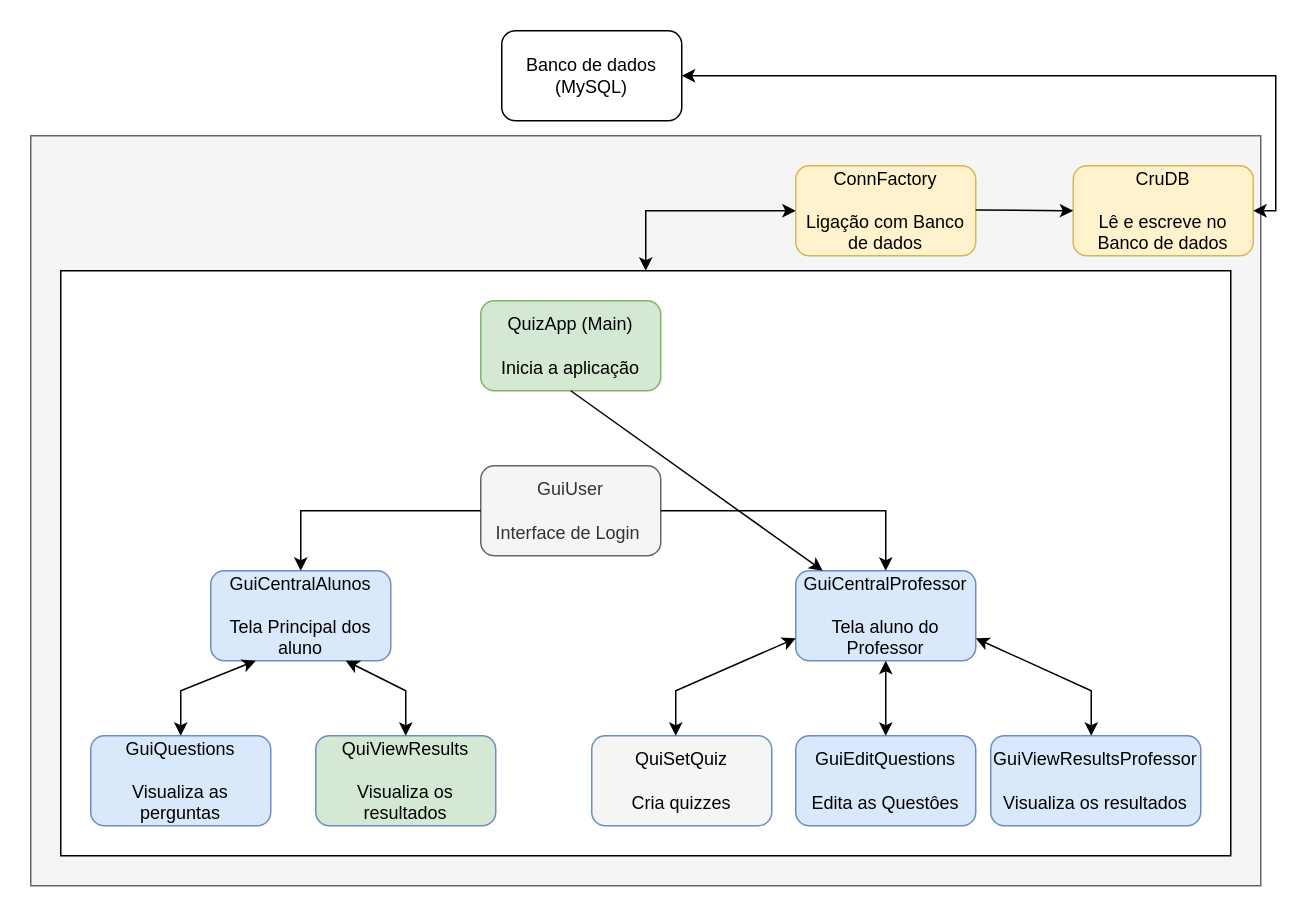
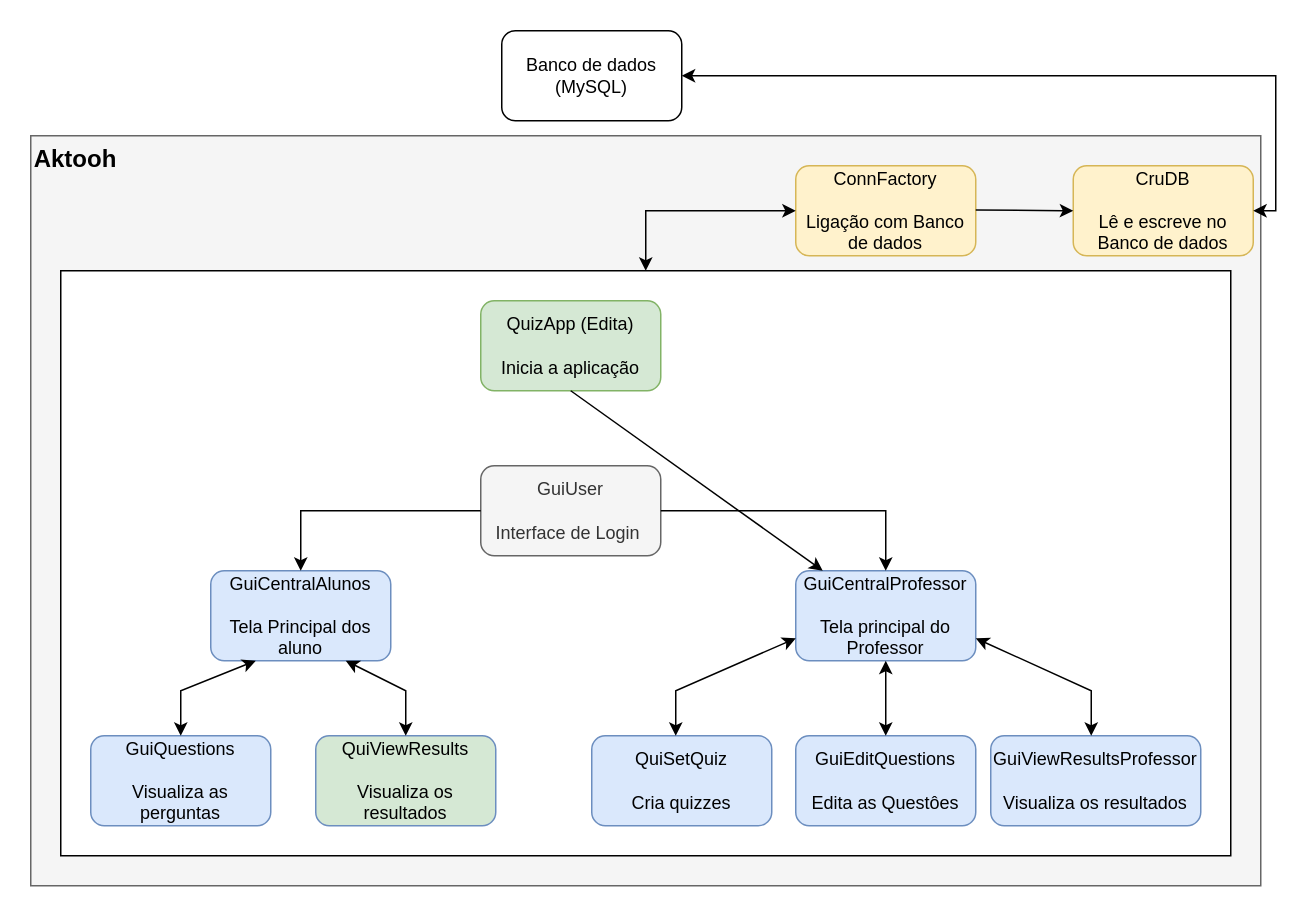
  <mxCell id="0" />
  <mxCell id="1" parent="0" />
  <mxCell id="2" value="" style="rounded=0;whiteSpace=wrap;html=1;fillColor=#f5f5f5;fontColor=#333333;strokeColor=#666666;" vertex="1" parent="1"><mxGeometry x="20" y="90" width="820" height="500" as="geometry" /></mxCell>
  <mxCell id="3" value="" style="rounded=0;whiteSpace=wrap;html=1;align=left;" vertex="1" parent="1"><mxGeometry x="40" y="180" width="780" height="390" as="geometry" /></mxCell>
- <mxCell id="4" value="QuizApp (Main)&lt;div&gt;&lt;br&gt;&lt;div&gt;&lt;span style=&quot;background-color: transparent; color: light-dark(rgb(0, 0, 0), rgb(255, 255, 255));&quot;&gt;Inicia a aplicação&lt;/span&gt;&lt;/div&gt;&lt;/div&gt;" style="rounded=1;whiteSpace=wrap;html=1;fillColor=#d5e8d4;strokeColor=#82b366;" parent="1" vertex="1"><mxGeometry x="320" y="200" width="120" height="60" as="geometry" /></mxCell>
+ <mxCell id="4" value="QuizApp (Edita)&lt;div&gt;&lt;br&gt;&lt;div&gt;&lt;span style=&quot;background-color: transparent; color: light-dark(rgb(0, 0, 0), rgb(255, 255, 255));&quot;&gt;Inicia a aplicação&lt;/span&gt;&lt;/div&gt;&lt;/div&gt;" style="rounded=1;whiteSpace=wrap;html=1;fillColor=#d5e8d4;strokeColor=#82b366;" parent="1" vertex="1"><mxGeometry x="320" y="200" width="120" height="60" as="geometry" /></mxCell>
  <mxCell id="5" value="ConnFactory&lt;div&gt;&lt;br&gt;&lt;div&gt;Ligação com Banco de dados&lt;/div&gt;&lt;/div&gt;" style="rounded=1;whiteSpace=wrap;html=1;fillColor=#fff2cc;strokeColor=#d6b656;" parent="1" vertex="1"><mxGeometry x="530" y="110" width="120" height="60" as="geometry" /></mxCell>
  <mxCell id="6" value="&lt;div&gt;&lt;div&gt;GuiUser&lt;/div&gt;&lt;/div&gt;&lt;div&gt;&lt;br&gt;&lt;/div&gt;&lt;div&gt;Interface de Login&amp;nbsp;&lt;/div&gt;" style="rounded=1;whiteSpace=wrap;html=1;fillColor=#f5f5f5;strokeColor=#666666;fontColor=#333333;" parent="1" vertex="1"><mxGeometry x="320" y="310" width="120" height="60" as="geometry" /></mxCell>
  <mxCell id="7" value="GuiCentralAlunos&lt;div&gt;&lt;br&gt;&lt;div&gt;Tela Principal dos aluno&lt;/div&gt;&lt;/div&gt;" style="rounded=1;whiteSpace=wrap;html=1;fillColor=#dae8fc;strokeColor=#6c8ebf;" parent="1" vertex="1"><mxGeometry x="140" y="380" width="120" height="60" as="geometry" /></mxCell>
  <mxCell id="8" value="CruDB&lt;div&gt;&lt;br&gt;&lt;div&gt;Lê e escreve no Banco de dados&lt;/div&gt;&lt;/div&gt;" style="rounded=1;whiteSpace=wrap;html=1;fillColor=#fff2cc;strokeColor=#d6b656;" parent="1" vertex="1"><mxGeometry x="715" y="110" width="120" height="60" as="geometry" /></mxCell>
  <mxCell id="9" value="GuiQuestions&lt;div&gt;&lt;br&gt;&lt;div&gt;Visualiza as perguntas&lt;/div&gt;&lt;/div&gt;" style="rounded=1;whiteSpace=wrap;html=1;fillColor=#dae8fc;strokeColor=#6c8ebf;" parent="1" vertex="1"><mxGeometry x="60" y="490" width="120" height="60" as="geometry" /></mxCell>
  <mxCell id="10" value="QuiViewResults&lt;div&gt;&lt;br&gt;&lt;div&gt;Visualiza os resultados&lt;/div&gt;&lt;/div&gt;" style="rounded=1;whiteSpace=wrap;html=1;fillColor=#d5e8d4;strokeColor=#6c8ebf;" parent="1" vertex="1"><mxGeometry x="210" y="490" width="120" height="60" as="geometry" /></mxCell>
- <mxCell id="11" value="GuiCentralProfessor&lt;div&gt;&lt;br&gt;&lt;div&gt;Tela aluno do Professor&lt;/div&gt;&lt;/div&gt;" style="rounded=1;whiteSpace=wrap;html=1;fillColor=#dae8fc;strokeColor=#6c8ebf;" parent="1" vertex="1"><mxGeometry x="530" y="380" width="120" height="60" as="geometry" /></mxCell>
+ <mxCell id="11" value="GuiCentralProfessor&lt;div&gt;&lt;br&gt;&lt;div&gt;Tela principal do Professor&lt;/div&gt;&lt;/div&gt;" style="rounded=1;whiteSpace=wrap;html=1;fillColor=#dae8fc;strokeColor=#6c8ebf;" parent="1" vertex="1"><mxGeometry x="530" y="380" width="120" height="60" as="geometry" /></mxCell>
  <mxCell id="12" value="GuiEditQuestions&lt;div&gt;&lt;br&gt;&lt;/div&gt;&lt;div&gt;Edita as Questôes&lt;/div&gt;" style="rounded=1;whiteSpace=wrap;html=1;fillColor=#dae8fc;strokeColor=#6c8ebf;" parent="1" vertex="1"><mxGeometry x="530" y="490" width="120" height="60" as="geometry" /></mxCell>
- <mxCell id="13" value="QuiSetQuiz&lt;div&gt;&lt;br&gt;&lt;/div&gt;&lt;div&gt;Cria quizzes&lt;/div&gt;" style="rounded=1;whiteSpace=wrap;html=1;fillColor=#f5f5f5;strokeColor=#6c8ebf;" parent="1" vertex="1"><mxGeometry x="394" y="490" width="120" height="60" as="geometry" /></mxCell>
+ <mxCell id="13" value="QuiSetQuiz&lt;div&gt;&lt;br&gt;&lt;/div&gt;&lt;div&gt;Cria quizzes&lt;/div&gt;" style="rounded=1;whiteSpace=wrap;html=1;fillColor=#dae8fc;strokeColor=#6c8ebf;" parent="1" vertex="1"><mxGeometry x="394" y="490" width="120" height="60" as="geometry" /></mxCell>
  <mxCell id="14" value="GuiViewResultsProfessor&lt;div&gt;&lt;br&gt;&lt;/div&gt;&lt;div&gt;Visualiza os resultados&lt;/div&gt;" style="rounded=1;whiteSpace=wrap;html=1;fillColor=#dae8fc;strokeColor=#6c8ebf;" parent="1" vertex="1"><mxGeometry x="660" y="490" width="140" height="60" as="geometry" /></mxCell>
  <mxCell id="15" value="" style="endArrow=classic;html=1;rounded=0;exitX=0.5;exitY=1;exitDx=0;exitDy=0;" parent="1" source="4" target="11" edge="1"><mxGeometry width="50" height="50" relative="1" as="geometry"><mxPoint x="200" y="300" as="sourcePoint" /><mxPoint x="250" y="250" as="targetPoint" /></mxGeometry></mxCell>
  <mxCell id="16" value="" style="endArrow=classic;html=1;rounded=0;exitX=0;exitY=0.5;exitDx=0;exitDy=0;entryX=0.5;entryY=0;entryDx=0;entryDy=0;" parent="1" source="6" target="7" edge="1"><mxGeometry width="50" height="50" relative="1" as="geometry"><mxPoint x="199.5" y="330" as="sourcePoint" /><mxPoint x="199.5" y="380" as="targetPoint" /><Array as="points"><mxPoint x="200" y="340" /></Array></mxGeometry></mxCell>
  <mxCell id="17" value="" style="endArrow=classic;html=1;rounded=0;exitX=1;exitY=0.5;exitDx=0;exitDy=0;entryX=0.5;entryY=0;entryDx=0;entryDy=0;" parent="1" source="6" target="11" edge="1"><mxGeometry width="50" height="50" relative="1" as="geometry"><mxPoint x="610" y="330" as="sourcePoint" /><mxPoint x="490" y="370" as="targetPoint" /><Array as="points"><mxPoint x="590" y="340" /></Array></mxGeometry></mxCell>
  <mxCell id="18" value="" style="endArrow=classic;startArrow=classic;html=1;rounded=0;entryX=0.25;entryY=1;entryDx=0;entryDy=0;exitX=0.5;exitY=0;exitDx=0;exitDy=0;" parent="1" source="9" target="7" edge="1"><mxGeometry width="50" height="50" relative="1" as="geometry"><mxPoint x="100" y="490" as="sourcePoint" /><mxPoint x="150" y="440" as="targetPoint" /><Array as="points"><mxPoint x="120" y="460" /></Array></mxGeometry></mxCell>
  <mxCell id="19" value="" style="endArrow=classic;startArrow=classic;html=1;rounded=0;entryX=0.75;entryY=1;entryDx=0;entryDy=0;exitX=0.5;exitY=0;exitDx=0;exitDy=0;" parent="1" source="10" target="7" edge="1"><mxGeometry width="50" height="50" relative="1" as="geometry"><mxPoint x="270" y="490" as="sourcePoint" /><mxPoint x="320" y="440" as="targetPoint" /><Array as="points"><mxPoint x="270" y="460" /></Array></mxGeometry></mxCell>
  <mxCell id="20" value="" style="endArrow=classic;startArrow=classic;html=1;rounded=0;entryX=0;entryY=0.75;entryDx=0;entryDy=0;exitX=0.5;exitY=0;exitDx=0;exitDy=0;" parent="1" target="11" edge="1"><mxGeometry width="50" height="50" relative="1" as="geometry"><mxPoint x="450" y="490" as="sourcePoint" /><mxPoint x="500" y="440" as="targetPoint" /><Array as="points"><mxPoint x="450" y="460" /></Array></mxGeometry></mxCell>
  <mxCell id="21" value="" style="endArrow=classic;startArrow=classic;html=1;rounded=0;entryX=1;entryY=0.75;entryDx=0;entryDy=0;exitX=0.5;exitY=0;exitDx=0;exitDy=0;" parent="1" target="11" edge="1"><mxGeometry width="50" height="50" relative="1" as="geometry"><mxPoint x="727" y="490" as="sourcePoint" /><mxPoint x="807" y="425" as="targetPoint" /><Array as="points"><mxPoint x="727" y="460" /></Array></mxGeometry></mxCell>
  <mxCell id="22" value="" style="endArrow=classic;startArrow=classic;html=1;rounded=0;exitX=0.5;exitY=0;exitDx=0;exitDy=0;entryX=0.5;entryY=1;entryDx=0;entryDy=0;" parent="1" source="12" target="11" edge="1"><mxGeometry width="50" height="50" relative="1" as="geometry"><mxPoint x="530" y="500" as="sourcePoint" /><mxPoint x="580" y="450" as="targetPoint" /></mxGeometry></mxCell>
  <mxCell id="23" value="" style="endArrow=classic;html=1;rounded=0;exitX=1;exitY=0.5;exitDx=0;exitDy=0;entryX=0;entryY=0.5;entryDx=0;entryDy=0;" parent="1" target="8" edge="1"><mxGeometry width="50" height="50" relative="1" as="geometry"><mxPoint x="650" y="139.5" as="sourcePoint" /><mxPoint x="680" y="139.5" as="targetPoint" /></mxGeometry></mxCell>
+ <mxCell id="24" value="&lt;p style=&quot;line-height: 150%;&quot; align=&quot;center&quot; class=&quot;MsoNormal&quot;&gt;&lt;b&gt;&lt;span style=&quot;font-size:12.0pt;line-height:150%;font-family:&amp;quot;Arial&amp;quot;,sans-serif&quot;&gt;Aktooh&lt;/span&gt;&lt;/b&gt;&lt;/p&gt;" style="text;html=1;align=center;verticalAlign=middle;whiteSpace=wrap;rounded=0;" vertex="1" parent="1"><mxGeometry x="20" y="90" width="60" height="30" as="geometry" /></mxCell>
  <mxCell id="25" value="" style="endArrow=classic;startArrow=classic;html=1;rounded=0;entryX=0;entryY=0.5;entryDx=0;entryDy=0;exitX=0.5;exitY=0;exitDx=0;exitDy=0;" edge="1" parent="1" source="3" target="5"><mxGeometry width="50" height="50" relative="1" as="geometry"><mxPoint x="420" y="170" as="sourcePoint" /><mxPoint x="470" y="120" as="targetPoint" /><Array as="points"><mxPoint x="430" y="140" /></Array></mxGeometry></mxCell>
  <mxCell id="26" value="Banco de dados&lt;br&gt;(MySQL)" style="rounded=1;whiteSpace=wrap;html=1;" vertex="1" parent="1"><mxGeometry x="334" y="20" width="120" height="60" as="geometry" /></mxCell>
  <mxCell id="27" value="" style="endArrow=classic;startArrow=classic;html=1;rounded=0;exitX=1;exitY=0.5;exitDx=0;exitDy=0;entryX=1;entryY=0.5;entryDx=0;entryDy=0;" edge="1" parent="1" source="8" target="26"><mxGeometry width="50" height="50" relative="1" as="geometry"><mxPoint x="890" y="200" as="sourcePoint" /><mxPoint x="440" y="50" as="targetPoint" /><Array as="points"><mxPoint x="850" y="140" /><mxPoint x="850" y="50" /></Array></mxGeometry></mxCell>
